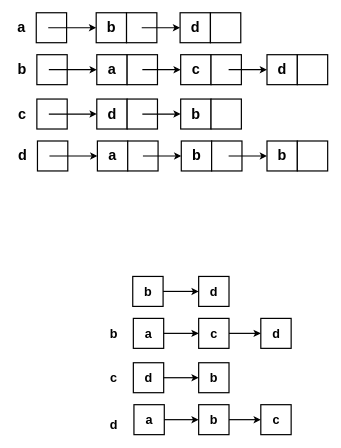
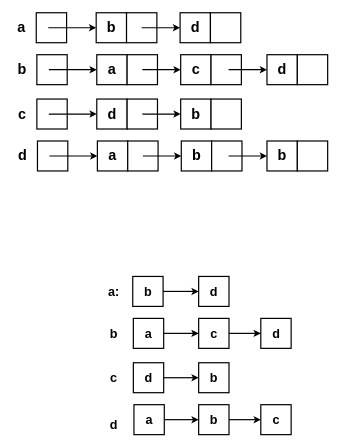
  <mxCell id="0" />
  <mxCell id="1" parent="0" />
  <mxCell id="2" value="" style="whiteSpace=wrap;html=1;aspect=fixed;strokeWidth=2;" parent="1" vertex="1"><mxGeometry x="60" y="20" width="50.63" height="50" as="geometry" /></mxCell>
  <mxCell id="3" value="" style="whiteSpace=wrap;html=1;aspect=fixed;strokeWidth=2;" parent="1" vertex="1"><mxGeometry x="160" y="20" width="50.63" height="50" as="geometry" /></mxCell>
  <mxCell id="4" value="" style="endArrow=classic;html=1;rounded=0;entryX=0;entryY=0.5;entryDx=0;entryDy=0;strokeWidth=2;" parent="1" target="3" edge="1"><mxGeometry width="50" height="50" relative="1" as="geometry"><mxPoint x="80" y="45" as="sourcePoint" /><mxPoint x="210" y="100" as="targetPoint" /></mxGeometry></mxCell>
  <mxCell id="5" value="a" style="text;strokeColor=none;fillColor=none;html=1;fontSize=24;fontStyle=1;verticalAlign=middle;align=center;" parent="1" vertex="1"><mxGeometry x="20" y="35" width="30" height="20" as="geometry" /></mxCell>
  <mxCell id="6" value="b" style="text;strokeColor=none;fillColor=none;html=1;fontSize=24;fontStyle=1;verticalAlign=middle;align=center;" parent="1" vertex="1"><mxGeometry x="170.32" y="35" width="30" height="20" as="geometry" /></mxCell>
  <mxCell id="7" value="" style="whiteSpace=wrap;html=1;aspect=fixed;strokeWidth=2;" parent="1" vertex="1"><mxGeometry x="210.63" y="20" width="50.63" height="50" as="geometry" /></mxCell>
  <mxCell id="8" value="" style="whiteSpace=wrap;html=1;aspect=fixed;strokeWidth=2;" parent="1" vertex="1"><mxGeometry x="300" y="20" width="50.63" height="50" as="geometry" /></mxCell>
  <mxCell id="9" value="" style="whiteSpace=wrap;html=1;aspect=fixed;strokeWidth=2;" parent="1" vertex="1"><mxGeometry x="350.63" y="20" width="50.63" height="50" as="geometry" /></mxCell>
  <mxCell id="10" value="d" style="text;strokeColor=none;fillColor=none;html=1;fontSize=24;fontStyle=1;verticalAlign=middle;align=center;" parent="1" vertex="1"><mxGeometry x="310.32" y="35" width="30" height="20" as="geometry" /></mxCell>
  <mxCell id="11" value="" style="endArrow=classic;html=1;rounded=0;entryX=0;entryY=0.5;entryDx=0;entryDy=0;strokeWidth=2;" parent="1" target="8" edge="1"><mxGeometry width="50" height="50" relative="1" as="geometry"><mxPoint x="236" y="45" as="sourcePoint" /><mxPoint x="290.63" y="150" as="targetPoint" /></mxGeometry></mxCell>
  <mxCell id="12" value="" style="whiteSpace=wrap;html=1;aspect=fixed;strokeWidth=2;" parent="1" vertex="1"><mxGeometry x="445" y="90" width="50.63" height="50" as="geometry" /></mxCell>
  <mxCell id="13" value="" style="whiteSpace=wrap;html=1;aspect=fixed;strokeWidth=2;" parent="1" vertex="1"><mxGeometry x="495.63" y="90" width="50.63" height="50" as="geometry" /></mxCell>
  <mxCell id="14" value="d" style="text;strokeColor=none;fillColor=none;html=1;fontSize=24;fontStyle=1;verticalAlign=middle;align=center;" parent="1" vertex="1"><mxGeometry x="455.32" y="105" width="30" height="20" as="geometry" /></mxCell>
  <mxCell id="15" value="" style="whiteSpace=wrap;html=1;aspect=fixed;strokeWidth=2;" parent="1" vertex="1"><mxGeometry x="61" y="90" width="50.63" height="50" as="geometry" /></mxCell>
  <mxCell id="16" value="" style="whiteSpace=wrap;html=1;aspect=fixed;strokeWidth=2;" parent="1" vertex="1"><mxGeometry x="161" y="90" width="50.63" height="50" as="geometry" /></mxCell>
  <mxCell id="17" value="" style="endArrow=classic;html=1;rounded=0;entryX=0;entryY=0.5;entryDx=0;entryDy=0;strokeWidth=2;" parent="1" target="16" edge="1"><mxGeometry width="50" height="50" relative="1" as="geometry"><mxPoint x="81" y="115" as="sourcePoint" /><mxPoint x="211" y="170" as="targetPoint" /></mxGeometry></mxCell>
  <mxCell id="18" value="b" style="text;strokeColor=none;fillColor=none;html=1;fontSize=24;fontStyle=1;verticalAlign=middle;align=center;" parent="1" vertex="1"><mxGeometry x="21" y="105" width="30" height="20" as="geometry" /></mxCell>
  <mxCell id="19" value="a" style="text;strokeColor=none;fillColor=none;html=1;fontSize=24;fontStyle=1;verticalAlign=middle;align=center;" parent="1" vertex="1"><mxGeometry x="171.32" y="105" width="30" height="20" as="geometry" /></mxCell>
  <mxCell id="20" value="" style="whiteSpace=wrap;html=1;aspect=fixed;strokeWidth=2;" parent="1" vertex="1"><mxGeometry x="211.63" y="90" width="50.63" height="50" as="geometry" /></mxCell>
  <mxCell id="21" value="" style="whiteSpace=wrap;html=1;aspect=fixed;strokeWidth=2;" parent="1" vertex="1"><mxGeometry x="301" y="90" width="50.63" height="50" as="geometry" /></mxCell>
  <mxCell id="22" value="" style="whiteSpace=wrap;html=1;aspect=fixed;strokeWidth=2;" parent="1" vertex="1"><mxGeometry x="351.63" y="90" width="50.63" height="50" as="geometry" /></mxCell>
  <mxCell id="23" value="c" style="text;strokeColor=none;fillColor=none;html=1;fontSize=24;fontStyle=1;verticalAlign=middle;align=center;" parent="1" vertex="1"><mxGeometry x="311.32" y="105" width="30" height="20" as="geometry" /></mxCell>
  <mxCell id="24" value="" style="endArrow=classic;html=1;rounded=0;entryX=0;entryY=0.5;entryDx=0;entryDy=0;strokeWidth=2;" parent="1" target="21" edge="1"><mxGeometry width="50" height="50" relative="1" as="geometry"><mxPoint x="237" y="115" as="sourcePoint" /><mxPoint x="291.63" y="220" as="targetPoint" /></mxGeometry></mxCell>
  <mxCell id="25" value="" style="whiteSpace=wrap;html=1;aspect=fixed;strokeWidth=2;" parent="1" vertex="1"><mxGeometry x="61" y="164" width="50.63" height="50" as="geometry" /></mxCell>
  <mxCell id="26" value="" style="whiteSpace=wrap;html=1;aspect=fixed;strokeWidth=2;" parent="1" vertex="1"><mxGeometry x="161" y="164" width="50.63" height="50" as="geometry" /></mxCell>
  <mxCell id="27" value="" style="endArrow=classic;html=1;rounded=0;entryX=0;entryY=0.5;entryDx=0;entryDy=0;strokeWidth=2;" parent="1" target="26" edge="1"><mxGeometry width="50" height="50" relative="1" as="geometry"><mxPoint x="81" y="189" as="sourcePoint" /><mxPoint x="211" y="244" as="targetPoint" /></mxGeometry></mxCell>
  <mxCell id="28" value="c" style="text;strokeColor=none;fillColor=none;html=1;fontSize=24;fontStyle=1;verticalAlign=middle;align=center;" parent="1" vertex="1"><mxGeometry x="21" y="179" width="30" height="20" as="geometry" /></mxCell>
  <mxCell id="29" value="d" style="text;strokeColor=none;fillColor=none;html=1;fontSize=24;fontStyle=1;verticalAlign=middle;align=center;" parent="1" vertex="1"><mxGeometry x="171.32" y="179" width="30" height="20" as="geometry" /></mxCell>
  <mxCell id="30" value="" style="whiteSpace=wrap;html=1;aspect=fixed;strokeWidth=2;" parent="1" vertex="1"><mxGeometry x="211.63" y="164" width="50.63" height="50" as="geometry" /></mxCell>
  <mxCell id="31" value="" style="whiteSpace=wrap;html=1;aspect=fixed;strokeWidth=2;" parent="1" vertex="1"><mxGeometry x="301" y="164" width="50.63" height="50" as="geometry" /></mxCell>
  <mxCell id="32" value="" style="whiteSpace=wrap;html=1;aspect=fixed;strokeWidth=2;" parent="1" vertex="1"><mxGeometry x="351.63" y="164" width="50.63" height="50" as="geometry" /></mxCell>
  <mxCell id="33" value="b" style="text;strokeColor=none;fillColor=none;html=1;fontSize=24;fontStyle=1;verticalAlign=middle;align=center;" parent="1" vertex="1"><mxGeometry x="311.32" y="179" width="30" height="20" as="geometry" /></mxCell>
  <mxCell id="34" value="" style="endArrow=classic;html=1;rounded=0;entryX=0;entryY=0.5;entryDx=0;entryDy=0;strokeWidth=2;" parent="1" target="31" edge="1"><mxGeometry width="50" height="50" relative="1" as="geometry"><mxPoint x="237" y="189" as="sourcePoint" /><mxPoint x="291.63" y="294" as="targetPoint" /></mxGeometry></mxCell>
  <mxCell id="35" value="" style="whiteSpace=wrap;html=1;aspect=fixed;strokeWidth=2;" parent="1" vertex="1"><mxGeometry x="62" y="234" width="50.63" height="50" as="geometry" /></mxCell>
  <mxCell id="36" value="" style="whiteSpace=wrap;html=1;aspect=fixed;strokeWidth=2;" parent="1" vertex="1"><mxGeometry x="162" y="234" width="50.63" height="50" as="geometry" /></mxCell>
  <mxCell id="37" value="" style="endArrow=classic;html=1;rounded=0;entryX=0;entryY=0.5;entryDx=0;entryDy=0;strokeWidth=2;" parent="1" target="36" edge="1"><mxGeometry width="50" height="50" relative="1" as="geometry"><mxPoint x="82" y="259" as="sourcePoint" /><mxPoint x="212" y="314" as="targetPoint" /></mxGeometry></mxCell>
  <mxCell id="38" value="d" style="text;strokeColor=none;fillColor=none;html=1;fontSize=24;fontStyle=1;verticalAlign=middle;align=center;" parent="1" vertex="1"><mxGeometry x="22" y="249" width="30" height="20" as="geometry" /></mxCell>
  <mxCell id="39" value="a" style="text;strokeColor=none;fillColor=none;html=1;fontSize=24;fontStyle=1;verticalAlign=middle;align=center;" parent="1" vertex="1"><mxGeometry x="172.32" y="249" width="30" height="20" as="geometry" /></mxCell>
  <mxCell id="40" value="" style="whiteSpace=wrap;html=1;aspect=fixed;strokeWidth=2;" parent="1" vertex="1"><mxGeometry x="212.63" y="234" width="50.63" height="50" as="geometry" /></mxCell>
  <mxCell id="41" value="" style="whiteSpace=wrap;html=1;aspect=fixed;strokeWidth=2;" parent="1" vertex="1"><mxGeometry x="302" y="234" width="50.63" height="50" as="geometry" /></mxCell>
  <mxCell id="42" value="" style="whiteSpace=wrap;html=1;aspect=fixed;strokeWidth=2;" parent="1" vertex="1"><mxGeometry x="352.63" y="234" width="50.63" height="50" as="geometry" /></mxCell>
  <mxCell id="43" value="b" style="text;strokeColor=none;fillColor=none;html=1;fontSize=24;fontStyle=1;verticalAlign=middle;align=center;" parent="1" vertex="1"><mxGeometry x="312.32" y="249" width="30" height="20" as="geometry" /></mxCell>
  <mxCell id="44" value="" style="endArrow=classic;html=1;rounded=0;entryX=0;entryY=0.5;entryDx=0;entryDy=0;strokeWidth=2;" parent="1" target="41" edge="1"><mxGeometry width="50" height="50" relative="1" as="geometry"><mxPoint x="238" y="259" as="sourcePoint" /><mxPoint x="292.63" y="364" as="targetPoint" /></mxGeometry></mxCell>
  <mxCell id="45" value="" style="endArrow=classic;html=1;rounded=0;entryX=0;entryY=0.5;entryDx=0;entryDy=0;strokeWidth=2;" parent="1" target="12" edge="1"><mxGeometry width="50" height="50" relative="1" as="geometry"><mxPoint x="381" y="115" as="sourcePoint" /><mxPoint x="435.63" y="220" as="targetPoint" /></mxGeometry></mxCell>
  <mxCell id="46" value="" style="whiteSpace=wrap;html=1;aspect=fixed;strokeWidth=2;" parent="1" vertex="1"><mxGeometry x="445" y="234" width="50.63" height="50" as="geometry" /></mxCell>
  <mxCell id="47" value="" style="whiteSpace=wrap;html=1;aspect=fixed;strokeWidth=2;" parent="1" vertex="1"><mxGeometry x="495.63" y="234" width="50.63" height="50" as="geometry" /></mxCell>
  <mxCell id="48" value="b" style="text;strokeColor=none;fillColor=none;html=1;fontSize=24;fontStyle=1;verticalAlign=middle;align=center;" parent="1" vertex="1"><mxGeometry x="455.32" y="249" width="30" height="20" as="geometry" /></mxCell>
  <mxCell id="49" value="" style="endArrow=classic;html=1;rounded=0;entryX=0;entryY=0.5;entryDx=0;entryDy=0;strokeWidth=2;" parent="1" target="46" edge="1"><mxGeometry width="50" height="50" relative="1" as="geometry"><mxPoint x="381" y="259" as="sourcePoint" /><mxPoint x="435.63" y="364" as="targetPoint" /></mxGeometry></mxCell>
  <mxCell id="50" value="" style="whiteSpace=wrap;html=1;aspect=fixed;strokeWidth=2;fontSize=21;" parent="1" vertex="1"><mxGeometry x="221" y="460" width="50.63" height="50" as="geometry" /></mxCell>
+ <mxCell id="51" value="a:" style="text;strokeColor=none;fillColor=none;html=1;fontSize=21;fontStyle=1;verticalAlign=middle;align=center;" parent="1" vertex="1"><mxGeometry x="173.63" y="475" width="30" height="20" as="geometry" /></mxCell>
  <mxCell id="52" value="b" style="text;strokeColor=none;fillColor=none;html=1;fontSize=21;fontStyle=1;verticalAlign=middle;align=center;" parent="1" vertex="1"><mxGeometry x="231.32" y="475" width="30" height="20" as="geometry" /></mxCell>
  <mxCell id="53" value="" style="whiteSpace=wrap;html=1;aspect=fixed;strokeWidth=2;fontSize=21;" parent="1" vertex="1"><mxGeometry x="331" y="460" width="50.63" height="50" as="geometry" /></mxCell>
  <mxCell id="54" value="d" style="text;strokeColor=none;fillColor=none;html=1;fontSize=21;fontStyle=1;verticalAlign=middle;align=center;" parent="1" vertex="1"><mxGeometry x="341.32" y="475" width="30" height="20" as="geometry" /></mxCell>
  <mxCell id="55" value="" style="endArrow=classic;html=1;rounded=0;entryX=0;entryY=0.5;entryDx=0;entryDy=0;strokeWidth=2;exitX=1;exitY=0.5;exitDx=0;exitDy=0;fontSize=21;" parent="1" source="50" target="53" edge="1"><mxGeometry width="50" height="50" relative="1" as="geometry"><mxPoint x="297" y="485" as="sourcePoint" /><mxPoint x="351.63" y="590" as="targetPoint" /></mxGeometry></mxCell>
  <mxCell id="56" value="" style="whiteSpace=wrap;html=1;aspect=fixed;strokeWidth=2;fontSize=21;" parent="1" vertex="1"><mxGeometry x="434.69" y="530" width="50.63" height="50" as="geometry" /></mxCell>
  <mxCell id="57" value="d" style="text;strokeColor=none;fillColor=none;html=1;fontSize=21;fontStyle=1;verticalAlign=middle;align=center;" parent="1" vertex="1"><mxGeometry x="445.01" y="545" width="30" height="20" as="geometry" /></mxCell>
  <mxCell id="58" value="" style="whiteSpace=wrap;html=1;aspect=fixed;strokeWidth=2;fontSize=21;" parent="1" vertex="1"><mxGeometry x="222" y="530" width="50.63" height="50" as="geometry" /></mxCell>
  <mxCell id="59" value="b" style="text;strokeColor=none;fillColor=none;html=1;fontSize=21;fontStyle=1;verticalAlign=middle;align=center;" parent="1" vertex="1"><mxGeometry x="173.63" y="545" width="30" height="20" as="geometry" /></mxCell>
  <mxCell id="60" value="a" style="text;strokeColor=none;fillColor=none;html=1;fontSize=21;fontStyle=1;verticalAlign=middle;align=center;" parent="1" vertex="1"><mxGeometry x="232.32" y="545" width="30" height="20" as="geometry" /></mxCell>
  <mxCell id="61" value="" style="whiteSpace=wrap;html=1;aspect=fixed;strokeWidth=2;fontSize=21;" parent="1" vertex="1"><mxGeometry x="331" y="530" width="50.63" height="50" as="geometry" /></mxCell>
  <mxCell id="62" value="c" style="text;strokeColor=none;fillColor=none;html=1;fontSize=21;fontStyle=1;verticalAlign=middle;align=center;" parent="1" vertex="1"><mxGeometry x="341.32" y="545" width="30" height="20" as="geometry" /></mxCell>
  <mxCell id="63" value="" style="endArrow=classic;html=1;rounded=0;entryX=0;entryY=0.5;entryDx=0;entryDy=0;strokeWidth=2;fontSize=21;exitX=1;exitY=0.5;exitDx=0;exitDy=0;" parent="1" source="58" target="61" edge="1"><mxGeometry width="50" height="50" relative="1" as="geometry"><mxPoint x="298" y="555" as="sourcePoint" /><mxPoint x="352.63" y="660" as="targetPoint" /></mxGeometry></mxCell>
  <mxCell id="64" value="" style="whiteSpace=wrap;html=1;aspect=fixed;strokeWidth=2;fontSize=21;" parent="1" vertex="1"><mxGeometry x="222" y="604" width="50.63" height="50" as="geometry" /></mxCell>
  <mxCell id="65" value="c" style="text;strokeColor=none;fillColor=none;html=1;fontSize=21;fontStyle=1;verticalAlign=middle;align=center;" parent="1" vertex="1"><mxGeometry x="173.63" y="619" width="30" height="20" as="geometry" /></mxCell>
  <mxCell id="66" value="d" style="text;strokeColor=none;fillColor=none;html=1;fontSize=21;fontStyle=1;verticalAlign=middle;align=center;" parent="1" vertex="1"><mxGeometry x="232.32" y="619" width="30" height="20" as="geometry" /></mxCell>
  <mxCell id="67" value="" style="whiteSpace=wrap;html=1;aspect=fixed;strokeWidth=2;fontSize=21;" parent="1" vertex="1"><mxGeometry x="331" y="604" width="50.63" height="50" as="geometry" /></mxCell>
  <mxCell id="68" value="b" style="text;strokeColor=none;fillColor=none;html=1;fontSize=21;fontStyle=1;verticalAlign=middle;align=center;" parent="1" vertex="1"><mxGeometry x="341.32" y="619" width="30" height="20" as="geometry" /></mxCell>
  <mxCell id="69" value="" style="endArrow=classic;html=1;rounded=0;entryX=0;entryY=0.5;entryDx=0;entryDy=0;strokeWidth=2;fontSize=21;exitX=1;exitY=0.5;exitDx=0;exitDy=0;" parent="1" source="64" target="67" edge="1"><mxGeometry width="50" height="50" relative="1" as="geometry"><mxPoint x="298" y="629" as="sourcePoint" /><mxPoint x="352.63" y="734" as="targetPoint" /></mxGeometry></mxCell>
  <mxCell id="70" value="" style="whiteSpace=wrap;html=1;aspect=fixed;strokeWidth=2;fontSize=21;" parent="1" vertex="1"><mxGeometry x="223" y="674" width="50.63" height="50" as="geometry" /></mxCell>
  <mxCell id="71" value="d" style="text;strokeColor=none;fillColor=none;html=1;fontSize=21;fontStyle=1;verticalAlign=middle;align=center;" parent="1" vertex="1"><mxGeometry x="173.63" y="697" width="30" height="20" as="geometry" /></mxCell>
  <mxCell id="72" value="a" style="text;strokeColor=none;fillColor=none;html=1;fontSize=21;fontStyle=1;verticalAlign=middle;align=center;" parent="1" vertex="1"><mxGeometry x="233.32" y="689" width="30" height="20" as="geometry" /></mxCell>
  <mxCell id="73" value="" style="whiteSpace=wrap;html=1;aspect=fixed;strokeWidth=2;fontSize=21;" parent="1" vertex="1"><mxGeometry x="331" y="674" width="50.63" height="50" as="geometry" /></mxCell>
  <mxCell id="74" value="b" style="text;strokeColor=none;fillColor=none;html=1;fontSize=21;fontStyle=1;verticalAlign=middle;align=center;" parent="1" vertex="1"><mxGeometry x="341.32" y="689" width="30" height="20" as="geometry" /></mxCell>
  <mxCell id="75" value="" style="endArrow=classic;html=1;rounded=0;entryX=0;entryY=0.5;entryDx=0;entryDy=0;strokeWidth=2;fontSize=21;exitX=1;exitY=0.5;exitDx=0;exitDy=0;" parent="1" source="70" target="73" edge="1"><mxGeometry width="50" height="50" relative="1" as="geometry"><mxPoint x="299" y="699" as="sourcePoint" /><mxPoint x="353.63" y="804" as="targetPoint" /></mxGeometry></mxCell>
  <mxCell id="76" value="" style="endArrow=classic;html=1;rounded=0;entryX=0;entryY=0.5;entryDx=0;entryDy=0;strokeWidth=2;fontSize=21;exitX=1;exitY=0.5;exitDx=0;exitDy=0;" parent="1" source="61" target="56" edge="1"><mxGeometry width="50" height="50" relative="1" as="geometry"><mxPoint x="442" y="555" as="sourcePoint" /><mxPoint x="496.63" y="660" as="targetPoint" /></mxGeometry></mxCell>
  <mxCell id="77" value="" style="whiteSpace=wrap;html=1;aspect=fixed;strokeWidth=2;fontSize=21;" parent="1" vertex="1"><mxGeometry x="434.69" y="674" width="50.63" height="50" as="geometry" /></mxCell>
  <mxCell id="78" value="c" style="text;strokeColor=none;fillColor=none;html=1;fontSize=21;fontStyle=1;verticalAlign=middle;align=center;" parent="1" vertex="1"><mxGeometry x="445.01" y="689" width="30" height="20" as="geometry" /></mxCell>
  <mxCell id="79" value="" style="endArrow=classic;html=1;rounded=0;entryX=0;entryY=0.5;entryDx=0;entryDy=0;strokeWidth=2;fontSize=21;exitX=1;exitY=0.5;exitDx=0;exitDy=0;" parent="1" source="73" target="77" edge="1"><mxGeometry width="50" height="50" relative="1" as="geometry"><mxPoint x="442" y="699" as="sourcePoint" /><mxPoint x="496.63" y="804" as="targetPoint" /></mxGeometry></mxCell>
